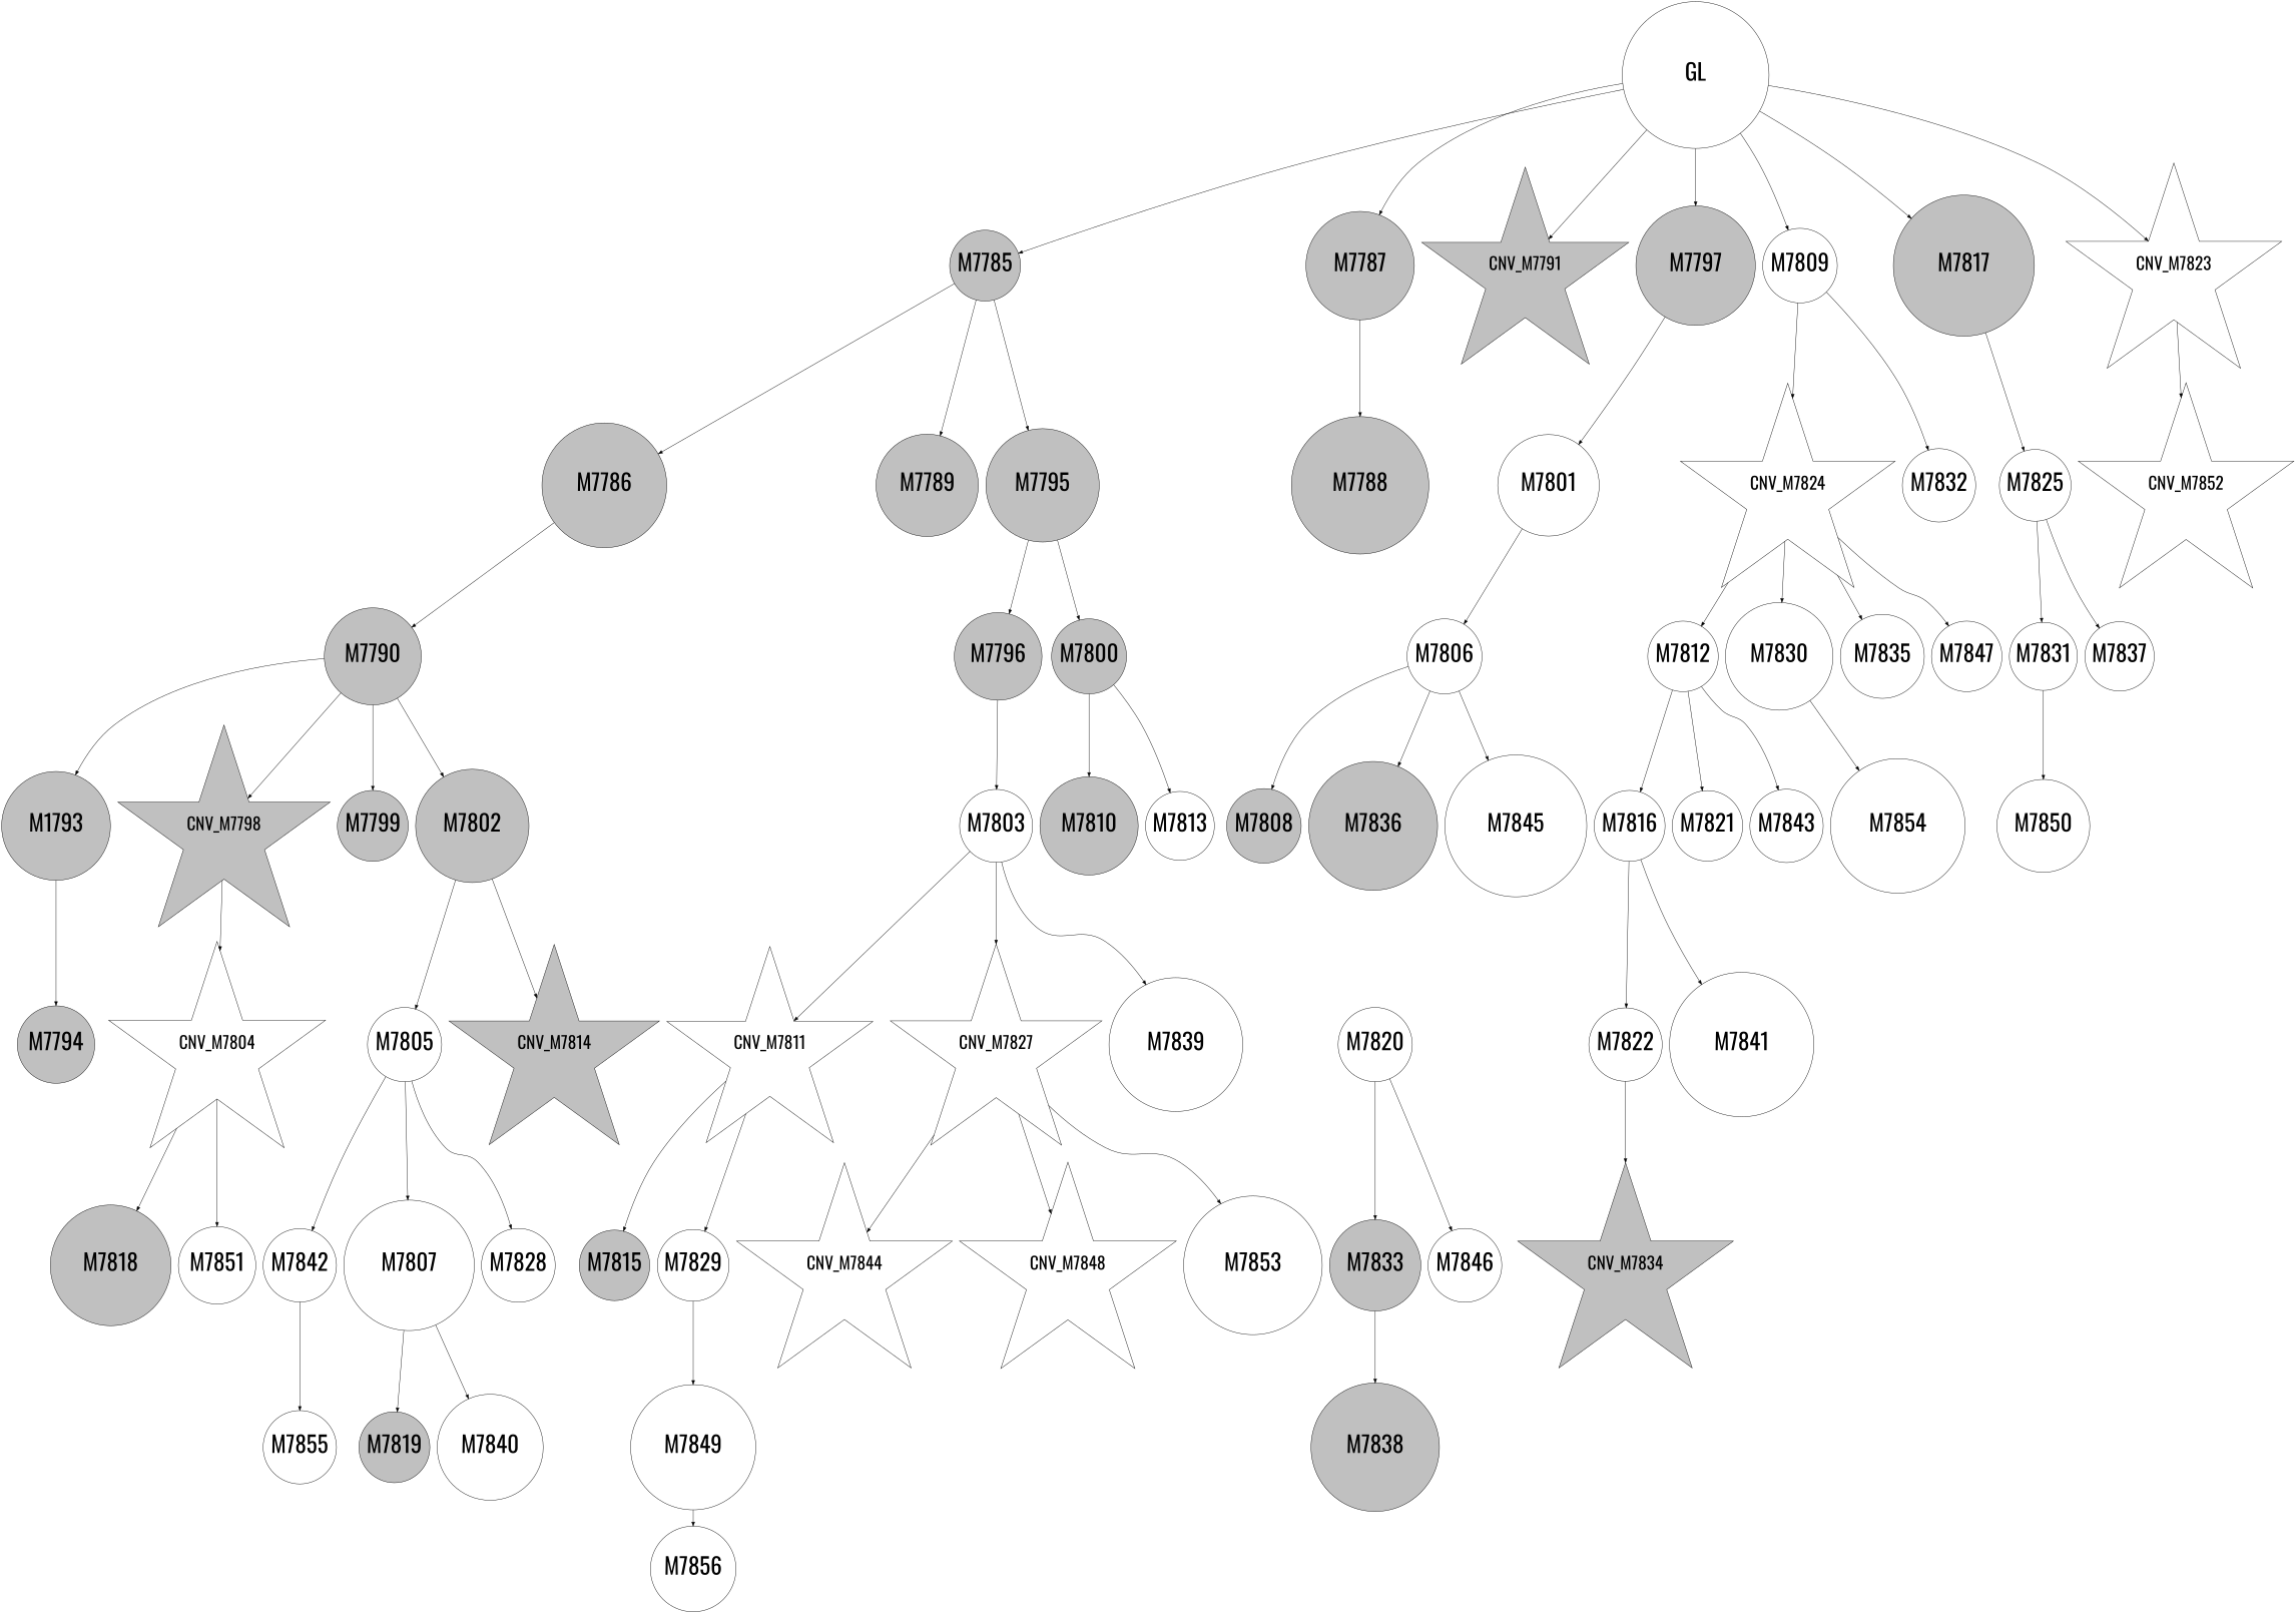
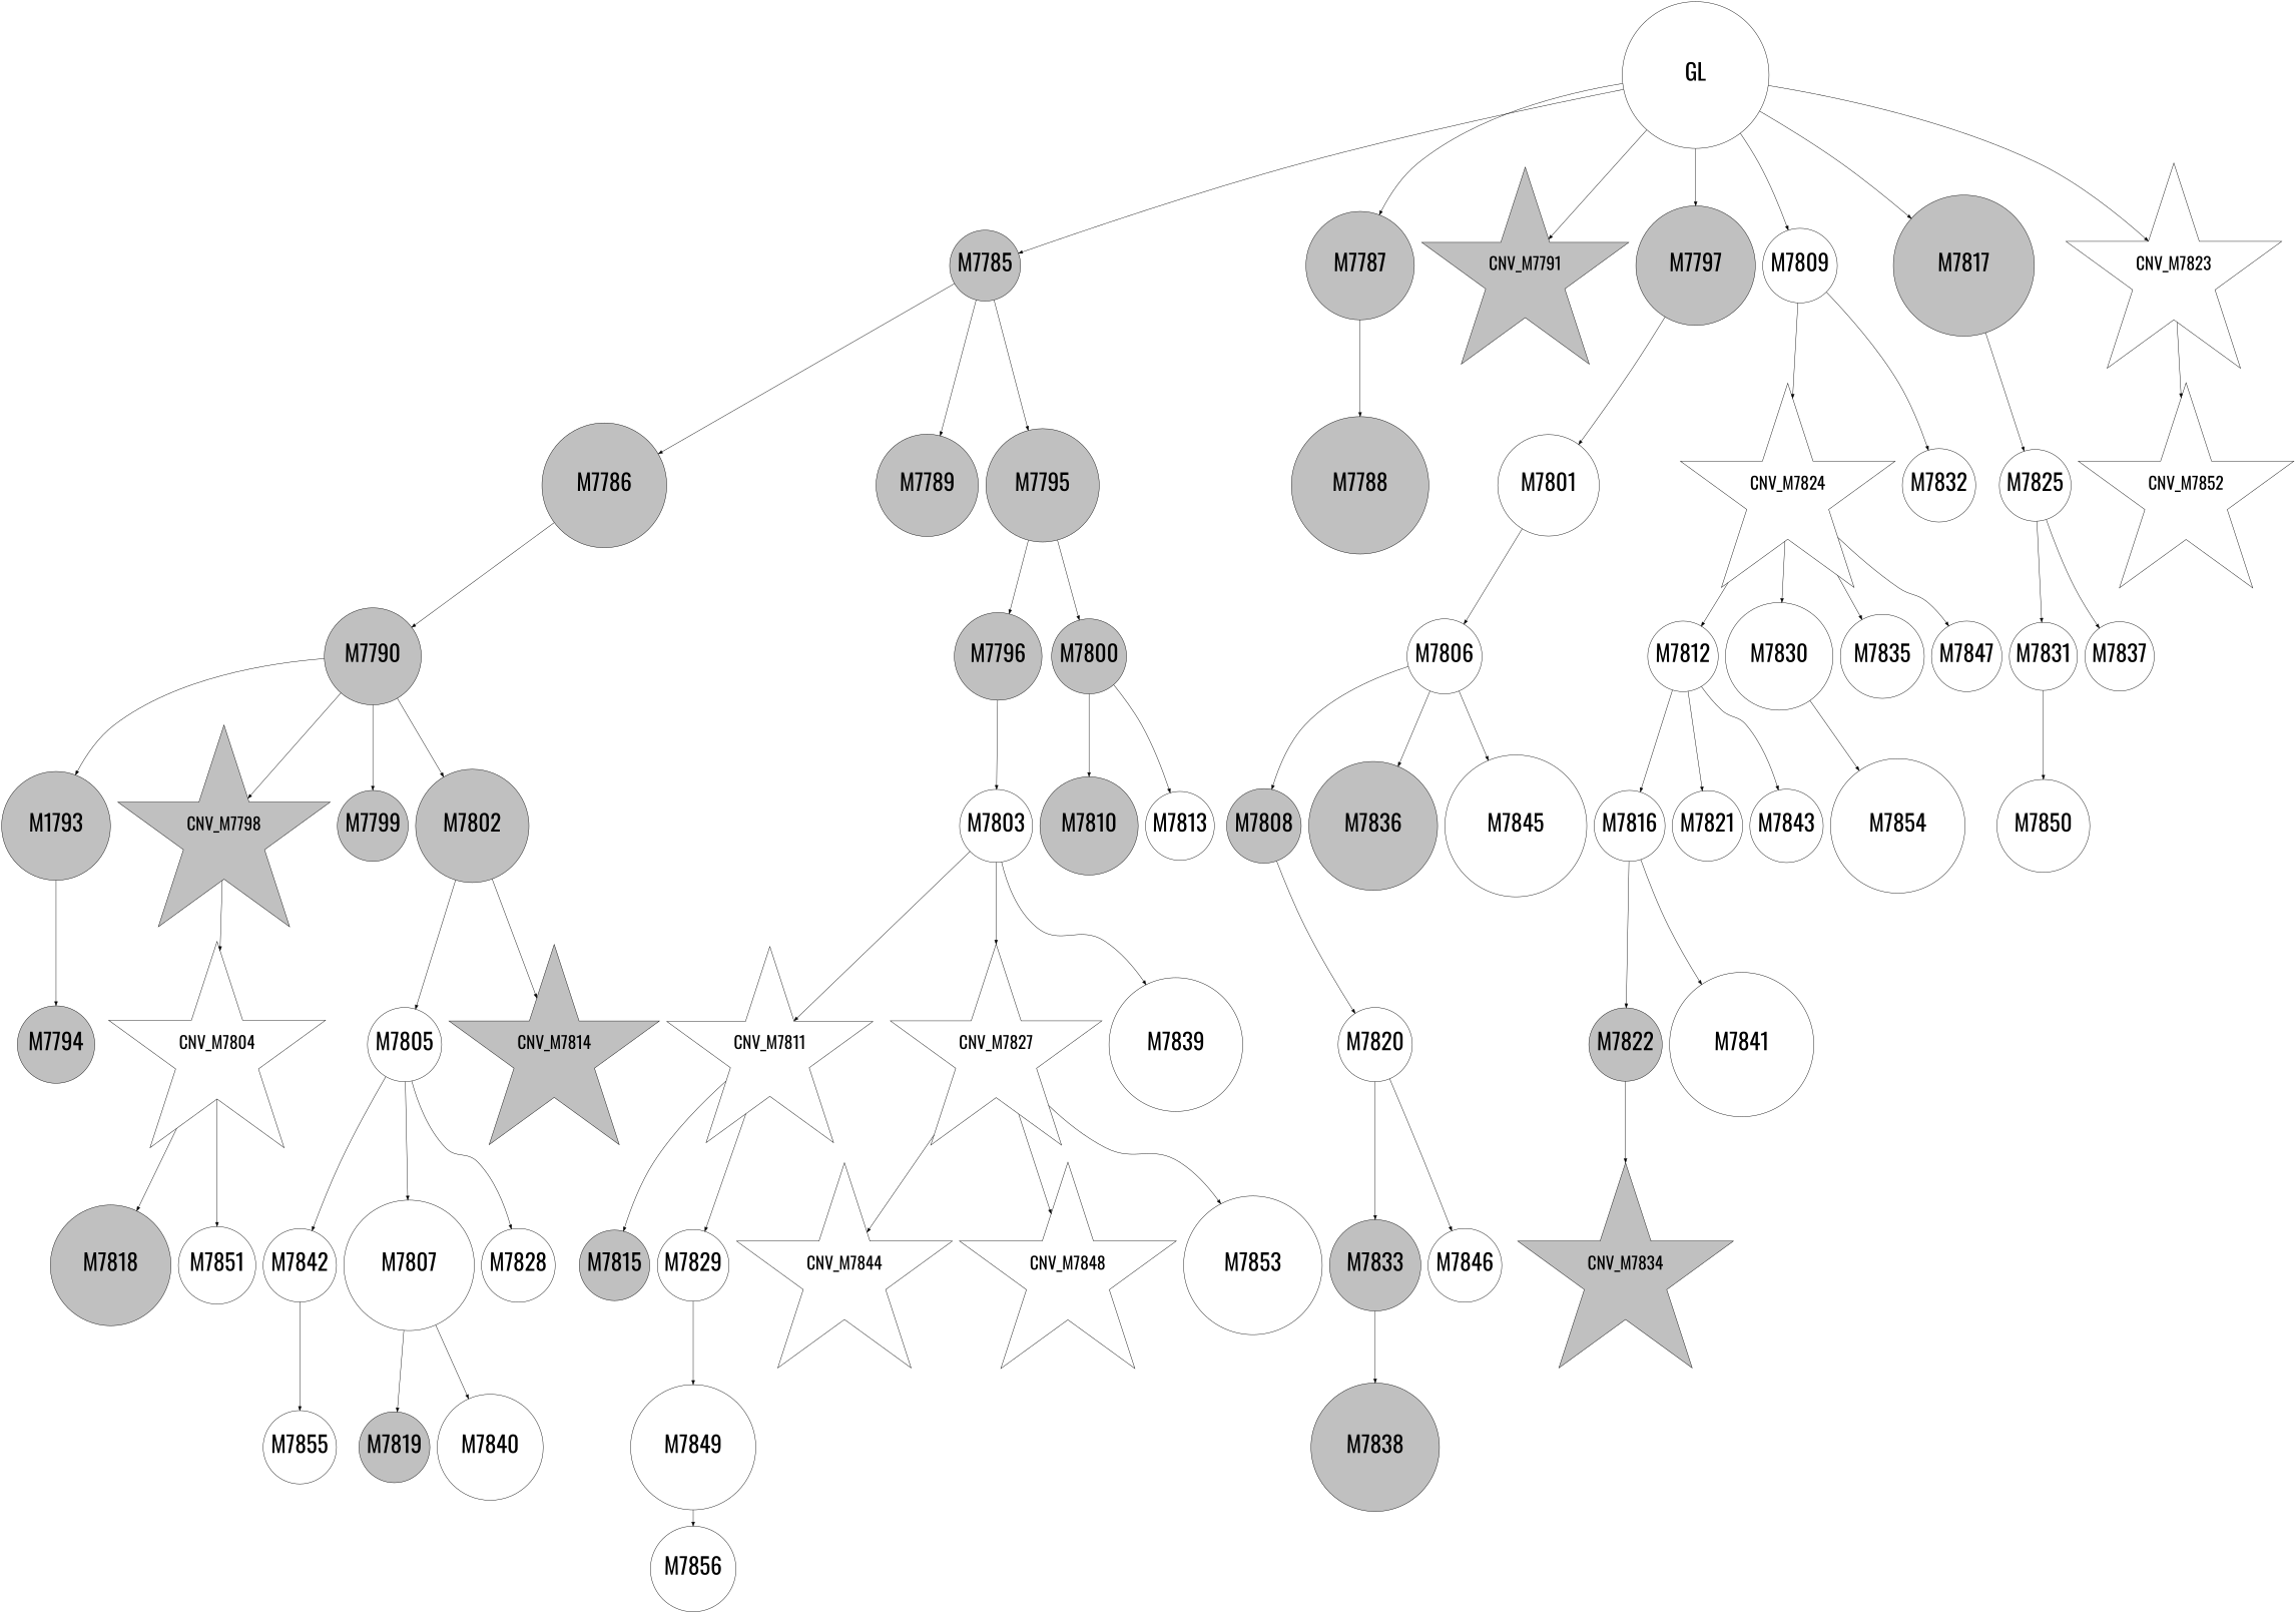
  digraph {
    fontname=Oswald
    node [fillcolor=white fontname=Oswald fontsize=56 shape=circle style=filled]
    edge [fontname=Oswald]
    n1 [height=2 label=M7842 width=0.56]
    n2 [height=2 label=M7855 width=0.95]
    n3 [height=5 label=GL width=5 fillcolor="" shape="" style=""]
    n4 [fillcolor=grey height=2 label=M7785 width=1]
    n5 [fillcolor=grey height=2 label=M7787 width=3.69]
    n6 [fillcolor=grey fontsize=42 label=CNV_M7791 shape=star]
    n7 [fillcolor=grey height=2 label=M7797 width=4.07]
    n8 [height=2 label=M7809 width=0.55]
    n9 [fillcolor=grey height=2 label=M7817 width=4.81]
    n10 [fontsize=42 label=CNV_M7823 shape=star]
    n11 [fillcolor=grey height=2 label=M7786 width=4.25]
    n12 [fillcolor=grey height=2 label=M7789 width=3.49]
    n13 [fillcolor=grey height=2 label=M7795 width=3.86]
    n14 [fillcolor=grey height=2 label=M7788 width=4.68]
    n15 [height=2 label=M7801 width=3.46]
    n16 [fontsize=42 label=CNV_M7824 shape=star]
    n17 [height=2 label=M7832 width=0.45]
    n18 [height=2 label=M7825 width=2.44]
    n19 [fontsize=42 label=CNV_M7852 shape=star]
    n20 [fillcolor=grey height=2 label=M7790 width=3.3]
    n21 [fillcolor=grey height=2 label=M7796 width=2.98]
    n22 [fillcolor=grey height=2 label=M7800 width=1]
    n23 [height=2 label=M7806 width=0.83]
    n24 [height=2 label=M7812 width=0.83]
    n25 [height=2 label=M7816 width=0.54]
    n26 [height=2 label=M7821 width=1.75]
    n27 [height=2 label=M7843 width=0.22]
    n28 [height=2 label=M7830 width=3.66]
    n29 [height=2 label=M7835 width=2.86]
    n30 [height=2 label=M7847 width=0.01]
    n31 [height=2 label=M7831 width=2.25]
    n32 [height=2 label=M7837 width=2.16]
    n33 [fillcolor=grey height=2 label=M1793 width=3.71]
    n34 [fillcolor=grey fontsize=42 label=CNV_M7798 shape=star]
    n35 [fillcolor=grey height=2 label=M7799 width=0.67]
    n36 [fillcolor=grey height=2 label=M7802 width=3.86]
    n37 [height=2 label=M7803 width=2.14]
    n38 [fillcolor=grey height=2 label=M7810 width=3.35]
    n39 [height=2 label=M7813 width=2.35]
    n40 [height=2 label=M7849 width=4.27]
    n41 [height=2 label=M7856 width=2.92]
    n42 [fillcolor=grey height=2 label=M7794 width=2.64]
    n43 [fontsize=42 label=CNV_M7804 shape=star]
    n44 [height=2 label=M7805 width=0.22]
    n45 [fillcolor=grey fontsize=42 label=CNV_M7814 shape=star]
    n46 [fillcolor=grey height=2 label=M7818 width=4.11]
    n47 [height=2 label=M7851 width=2.64]
    n48 [height=2 label=M7807 width=4.44]
    n49 [height=2 label=M7828 width=0.91]
    n50 [fontsize=42 label=CNV_M7811 shape=star]
    n51 [fontsize=42 label=CNV_M7827 shape=star]
    n52 [height=2 label=M7839 width=4.55]
    n53 [fillcolor=grey height=2 label=M7815 width=1.97]
    n54 [height=2 label=M7829 width=2.2]
    n55 [fontsize=42 label=CNV_M7844 shape=star]
    n56 [fontsize=42 label=CNV_M7848 shape=star]
    n57 [height=2 label=M7853 width=4.72]
    n58 [fillcolor=grey height=2 label=M7808 width=0.58]
    n59 [fillcolor=grey height=2 label=M7836 width=4.39]
    n60 [height=2 label=M7845 width=4.83]
    n61 [height=2 label=M7820 width=0.34]
    n62 [fillcolor=grey height=2 label=M7819 width=0]
    n63 [height=2 label=M7840 width=3.61]
    n64 [fillcolor=grey height=2 label=M7833 width=3.11]
    n65 [height=2 label=M7846 width=1.19]
    n66 [fillcolor=grey height=2 label=M7838 width=4.37]
-   n67 [height=2 label=M7822 width=2]
+   n67 [fillcolor=grey height=2 label=M7822 width=2]
    n68 [height=2 label=M7841 width=4.91]
    n69 [height=2 label=M7854 width=4.58]
    n70 [fillcolor=grey fontsize=42 label=CNV_M7834 shape=star]
    n71 [height=2 label=M7850 width=3.16]
    n1 -> n2
    n3 -> n4
    n3 -> n5
    n3 -> n6
    n3 -> n7
    n3 -> n8
    n3 -> n9
    n3 -> n10
    n4 -> n11
    n4 -> n12
    n4 -> n13
    n5 -> n14
    n7 -> n15
    n8 -> n16
    n8 -> n17
    n9 -> n18
    n10 -> n19
    n11 -> n20
    n13 -> n21
    n13 -> n22
    n15 -> n23
    n16 -> n24
    n16 -> n28
    n16 -> n29
    n16 -> n30
    n18 -> n31
    n18 -> n32
    n20 -> n33
    n20 -> n34
    n20 -> n35
    n20 -> n36
    n21 -> n37
    n22 -> n38
    n22 -> n39
    n23 -> n58
    n23 -> n59
    n23 -> n60
    n24 -> n25
    n24 -> n26
    n24 -> n27
    n25 -> n67
    n25 -> n68
    n28 -> n69
    n31 -> n71
    n33 -> n42
    n34 -> n43
    n36 -> n44
    n36 -> n45
    n37 -> n50
    n37 -> n51
    n37 -> n52
    n40 -> n41
    n43 -> n46
    n43 -> n47
    n44 -> n1
    n44 -> n48
    n44 -> n49
    n48 -> n62
    n48 -> n63
    n50 -> n53
    n50 -> n54
    n51 -> n55
    n51 -> n56
    n51 -> n57
    n54 -> n40
+   n58 -> n61
    n61 -> n64
    n61 -> n65
    n64 -> n66
    n67 -> n70
  }
